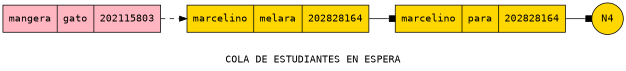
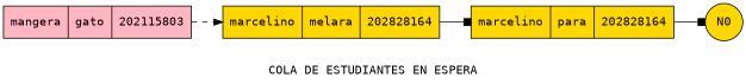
  digraph {
    label="COLA DE ESTUDIANTES EN ESPERA"
    rankdir=LR
    fontname="DejaVu Sans Mono"
    node [fontname="DejaVu Sans Mono" shape=record style=filled fillcolor=gold]
    edge [style=solid arrowhead=box fontname="DejaVu Sans Mono"]
    n1 [label="{mangera|gato|202115803}" fillcolor=lightpink]
    n2 [label="{marcelino|melara|202828164}"]
    n3 [label="{marcelino|para|202828164}"]
-   N0 [shape=circle label=N4]
+   N0 [shape=circle]
    n1 -> n2 [style=dashed arrowhead=normal]
    n2 -> n3
    n3 -> N0
  }
